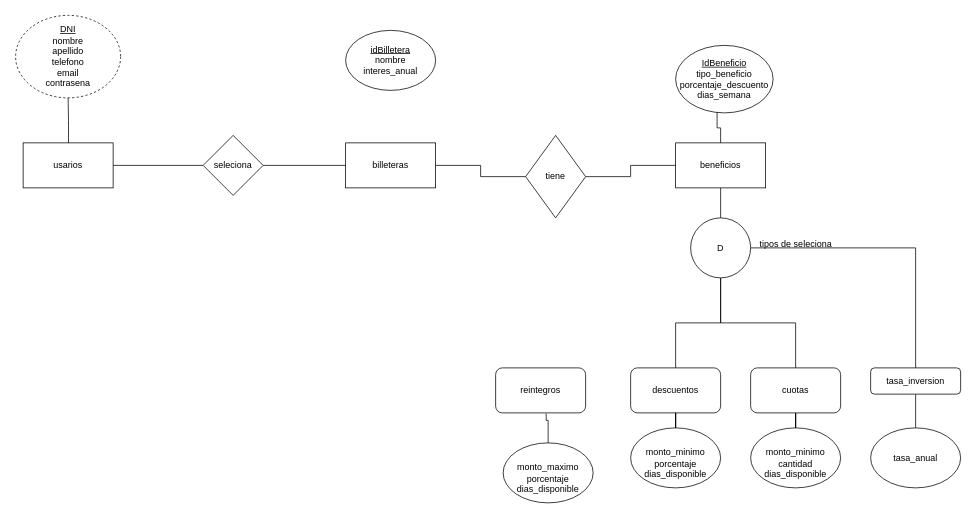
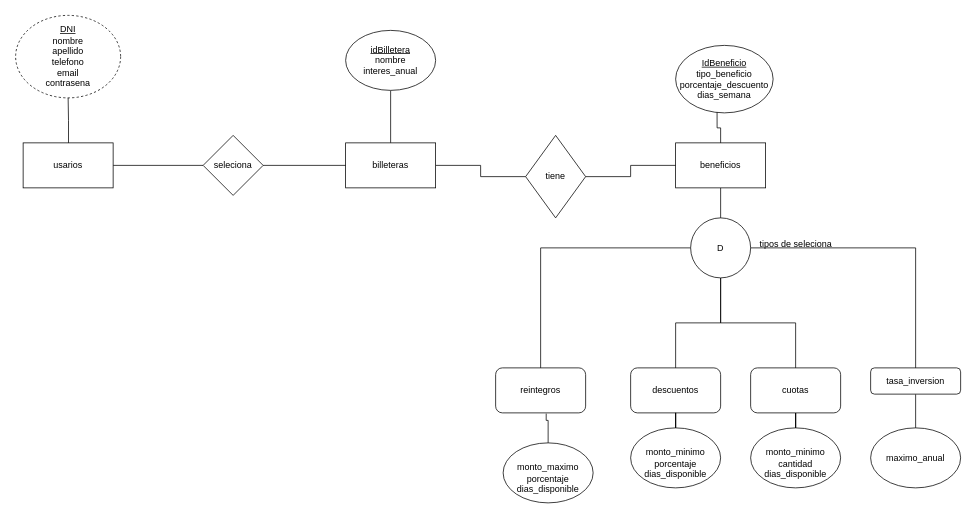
  <mxCell id="0" />
  <mxCell id="1" parent="0" />
  <mxCell id="2" style="edgeStyle=orthogonalEdgeStyle;rounded=0;orthogonalLoop=1;jettySize=auto;html=1;entryX=0;entryY=0.5;entryDx=0;entryDy=0;endArrow=none;startFill=0;" edge="1" parent="1" source="3" target="12"><mxGeometry relative="1" as="geometry" /></mxCell>
  <mxCell id="3" value="usarios" style="rounded=0;whiteSpace=wrap;html=1;" vertex="1" parent="1"><mxGeometry x="30" y="190" width="120" height="60" as="geometry" /></mxCell>
  <mxCell id="4" style="edgeStyle=orthogonalEdgeStyle;rounded=0;orthogonalLoop=1;jettySize=auto;html=1;entryX=0;entryY=0.5;entryDx=0;entryDy=0;endArrow=none;startFill=0;" edge="1" parent="1" source="6" target="9"><mxGeometry relative="1" as="geometry" /></mxCell>
+ <mxCell id="5" style="edgeStyle=orthogonalEdgeStyle;rounded=0;orthogonalLoop=1;jettySize=auto;html=1;endArrow=none;startFill=0;" edge="1" parent="1" source="6" target="15"><mxGeometry relative="1" as="geometry" /></mxCell>
  <mxCell id="6" value="billeteras" style="rounded=0;whiteSpace=wrap;html=1;" vertex="1" parent="1"><mxGeometry x="460" y="190" width="120" height="60" as="geometry" /></mxCell>
  <mxCell id="7" value="" style="edgeStyle=orthogonalEdgeStyle;rounded=0;orthogonalLoop=1;jettySize=auto;html=1;endArrow=none;startFill=0;" edge="1" parent="1" source="8" target="22"><mxGeometry relative="1" as="geometry"><mxPoint x="960" y="330" as="targetPoint" /></mxGeometry></mxCell>
  <mxCell id="8" value="beneficios" style="rounded=0;whiteSpace=wrap;html=1;" vertex="1" parent="1"><mxGeometry x="900" y="190" width="120" height="60" as="geometry" /></mxCell>
  <mxCell id="9" value="tiene" style="rhombus;whiteSpace=wrap;html=1;" vertex="1" parent="1"><mxGeometry x="700" y="180" width="80" height="110" as="geometry" /></mxCell>
  <mxCell id="10" style="edgeStyle=orthogonalEdgeStyle;rounded=0;orthogonalLoop=1;jettySize=auto;html=1;entryX=0;entryY=0.5;entryDx=0;entryDy=0;endArrow=none;startFill=0;" edge="1" parent="1" source="9" target="8"><mxGeometry relative="1" as="geometry"><mxPoint x="900" as="targetPoint" y="220" /><Array as="points" /></mxGeometry></mxCell>
  <mxCell id="11" style="edgeStyle=orthogonalEdgeStyle;rounded=0;orthogonalLoop=1;jettySize=auto;html=1;exitX=1;exitY=0.5;exitDx=0;exitDy=0;endArrow=none;startFill=0;" edge="1" parent="1" source="12" target="6"><mxGeometry relative="1" as="geometry" /></mxCell>
  <mxCell id="12" value="seleciona" style="rhombus;whiteSpace=wrap;html=1;" vertex="1" parent="1"><mxGeometry x="270" y="180" width="80" height="80" as="geometry" /></mxCell>
  <mxCell id="13" value="&lt;u&gt;DNI&lt;/u&gt;&lt;div&gt;nombre&lt;/div&gt;&lt;div&gt;apellido&lt;/div&gt;&lt;div&gt;telefono&lt;/div&gt;&lt;div&gt;email&lt;/div&gt;&lt;div&gt;contrasena&lt;/div&gt;" style="ellipse;whiteSpace=wrap;html=1;dashed=1;" vertex="1" parent="1"><mxGeometry x="20" y="20" width="140" height="110" as="geometry" /></mxCell>
  <mxCell id="14" style="edgeStyle=orthogonalEdgeStyle;rounded=0;orthogonalLoop=1;jettySize=auto;html=1;endArrow=none;startFill=0;" edge="1" parent="1" target="13"><mxGeometry relative="1" as="geometry"><mxPoint x="90.52" y="190" as="sourcePoint" /><mxPoint x="89.48" y="130.55" as="targetPoint" /><Array as="points"><mxPoint x="91" y="160" /><mxPoint x="90" y="160" /></Array></mxGeometry></mxCell>
  <mxCell id="15" value="&lt;div&gt;&lt;u&gt;idBilletera&lt;/u&gt;&lt;/div&gt;&lt;div&gt;nombre&lt;/div&gt;&lt;div&gt;interes_anual&lt;/div&gt;" style="ellipse;whiteSpace=wrap;html=1;" vertex="1" parent="1"><mxGeometry x="460" y="40" width="120" height="80" as="geometry" /></mxCell>
  <mxCell id="16" value="&lt;div&gt;&lt;u&gt;IdBeneficio&lt;/u&gt;&lt;/div&gt;&lt;div&gt;tipo_beneficio&lt;/div&gt;&lt;div&gt;porcentaje_descuento&lt;/div&gt;dias_semana" style="ellipse;whiteSpace=wrap;html=1;" vertex="1" parent="1"><mxGeometry x="900" y="60" width="130" height="90" as="geometry" /></mxCell>
  <mxCell id="17" style="edgeStyle=orthogonalEdgeStyle;rounded=0;orthogonalLoop=1;jettySize=auto;html=1;entryX=0.425;entryY=0.99;entryDx=0;entryDy=0;entryPerimeter=0;endArrow=none;startFill=0;" edge="1" parent="1" source="8" target="16"><mxGeometry relative="1" as="geometry" /></mxCell>
+ <mxCell id="18" style="edgeStyle=orthogonalEdgeStyle;rounded=0;orthogonalLoop=1;jettySize=auto;html=1;endArrow=none;startFill=0;" edge="1" parent="1" source="22" target="24"><mxGeometry relative="1" as="geometry"><mxPoint x="950" y="480" as="targetPoint" /></mxGeometry></mxCell>
  <mxCell id="19" style="edgeStyle=orthogonalEdgeStyle;rounded=0;orthogonalLoop=1;jettySize=auto;html=1;endArrow=none;startFill=0;" edge="1" parent="1" source="22" target="25"><mxGeometry relative="1" as="geometry"><mxPoint x="960" y="450" as="targetPoint" /></mxGeometry></mxCell>
  <mxCell id="20" style="edgeStyle=orthogonalEdgeStyle;rounded=0;orthogonalLoop=1;jettySize=auto;html=1;endArrow=none;startFill=0;" edge="1" parent="1" source="22" target="27"><mxGeometry relative="1" as="geometry"><mxPoint x="1090" y="450" as="targetPoint" /></mxGeometry></mxCell>
  <mxCell id="21" style="edgeStyle=orthogonalEdgeStyle;rounded=0;orthogonalLoop=1;jettySize=auto;html=1;endArrow=none;startFill=0;" edge="1" parent="1" source="22" target="29"><mxGeometry relative="1" as="geometry"><mxPoint x="1220" y="510" as="targetPoint" /></mxGeometry></mxCell>
  <mxCell id="22" value="D" style="ellipse;whiteSpace=wrap;html=1;aspect=fixed;" vertex="1" parent="1"><mxGeometry x="920" y="290" width="80" height="80" as="geometry" /></mxCell>
  <mxCell id="23" value="tipos de seleciona" style="text;html=1;align=center;verticalAlign=middle;resizable=0;points=[];autosize=1;strokeColor=none;fillColor=none;" vertex="1" parent="1"><mxGeometry x="1000" y="310" width="120" height="30" as="geometry" /></mxCell>
  <mxCell id="24" value="reintegros" style="rounded=1;whiteSpace=wrap;html=1;" vertex="1" parent="1"><mxGeometry x="660" y="490" width="120" height="60" as="geometry" /></mxCell>
  <mxCell id="25" value="descuentos" style="rounded=1;whiteSpace=wrap;html=1;" vertex="1" parent="1"><mxGeometry x="840" y="490" width="120" height="60" as="geometry" /></mxCell>
  <mxCell id="26" value="" style="edgeStyle=orthogonalEdgeStyle;rounded=0;orthogonalLoop=1;jettySize=auto;html=1;endArrow=none;startFill=0;" edge="1" parent="1" source="27" target="34"><mxGeometry relative="1" as="geometry" /></mxCell>
  <mxCell id="27" value="cuotas" style="rounded=1;whiteSpace=wrap;html=1;" vertex="1" parent="1"><mxGeometry x="1000" y="490" width="120" height="60" as="geometry" /></mxCell>
  <mxCell id="28" value="" style="edgeStyle=orthogonalEdgeStyle;rounded=0;orthogonalLoop=1;jettySize=auto;html=1;endArrow=none;startFill=0;" edge="1" parent="1" source="29" target="35"><mxGeometry relative="1" as="geometry" /></mxCell>
  <mxCell id="29" value="tasa_inversion" style="rounded=1;whiteSpace=wrap;html=1;" vertex="1" parent="1"><mxGeometry x="1160" y="490" width="120" height="35" as="geometry" /></mxCell>
  <mxCell id="30" value="&lt;br&gt;&lt;div&gt;monto_maximo&lt;/div&gt;&lt;div&gt;porcentaje&lt;/div&gt;&lt;div&gt;dias_disponible&lt;/div&gt;" style="ellipse;whiteSpace=wrap;html=1;" vertex="1" parent="1"><mxGeometry x="670" y="590" width="120" height="80" as="geometry" /></mxCell>
  <mxCell id="31" style="edgeStyle=orthogonalEdgeStyle;rounded=0;orthogonalLoop=1;jettySize=auto;html=1;entryX=0.562;entryY=1.017;entryDx=0;entryDy=0;entryPerimeter=0;endArrow=none;startFill=0;" edge="1" parent="1" source="30" target="24"><mxGeometry relative="1" as="geometry"><Array as="points"><mxPoint x="730" y="560" /><mxPoint x="727" y="560" /></Array></mxGeometry></mxCell>
  <mxCell id="32" value="" style="edgeStyle=orthogonalEdgeStyle;rounded=0;orthogonalLoop=1;jettySize=auto;html=1;endArrow=none;startFill=0;" edge="1" parent="1" source="33" target="25"><mxGeometry relative="1" as="geometry" /></mxCell>
  <mxCell id="33" value="&lt;br&gt;&lt;div&gt;monto_minimo&lt;/div&gt;&lt;div&gt;porcentaje&lt;/div&gt;&lt;div&gt;dias_disponible&lt;/div&gt;" style="ellipse;whiteSpace=wrap;html=1;" vertex="1" parent="1"><mxGeometry x="840" y="570" width="120" height="80" as="geometry" /></mxCell>
  <mxCell id="34" value="&lt;br&gt;&lt;div&gt;monto_minimo&lt;/div&gt;&lt;div&gt;&lt;span style=&quot;background-color: transparent; color: light-dark(rgb(0, 0, 0), rgb(255, 255, 255));&quot;&gt;cantidad&lt;/span&gt;&lt;/div&gt;&lt;div&gt;&lt;span style=&quot;background-color: transparent; color: light-dark(rgb(0, 0, 0), rgb(255, 255, 255));&quot;&gt;dias_disponible&lt;/span&gt;&lt;/div&gt;" style="ellipse;whiteSpace=wrap;html=1;" vertex="1" parent="1"><mxGeometry x="1000" y="570" width="120" height="80" as="geometry" /></mxCell>
- <mxCell id="35" value="tasa_anual" style="ellipse;whiteSpace=wrap;html=1;" vertex="1" parent="1"><mxGeometry x="1160" y="570" width="120" height="80" as="geometry" /></mxCell>
+ <mxCell id="35" value="maximo_anual" style="ellipse;whiteSpace=wrap;html=1;" vertex="1" parent="1"><mxGeometry x="1160" y="570" width="120" height="80" as="geometry" /></mxCell>
